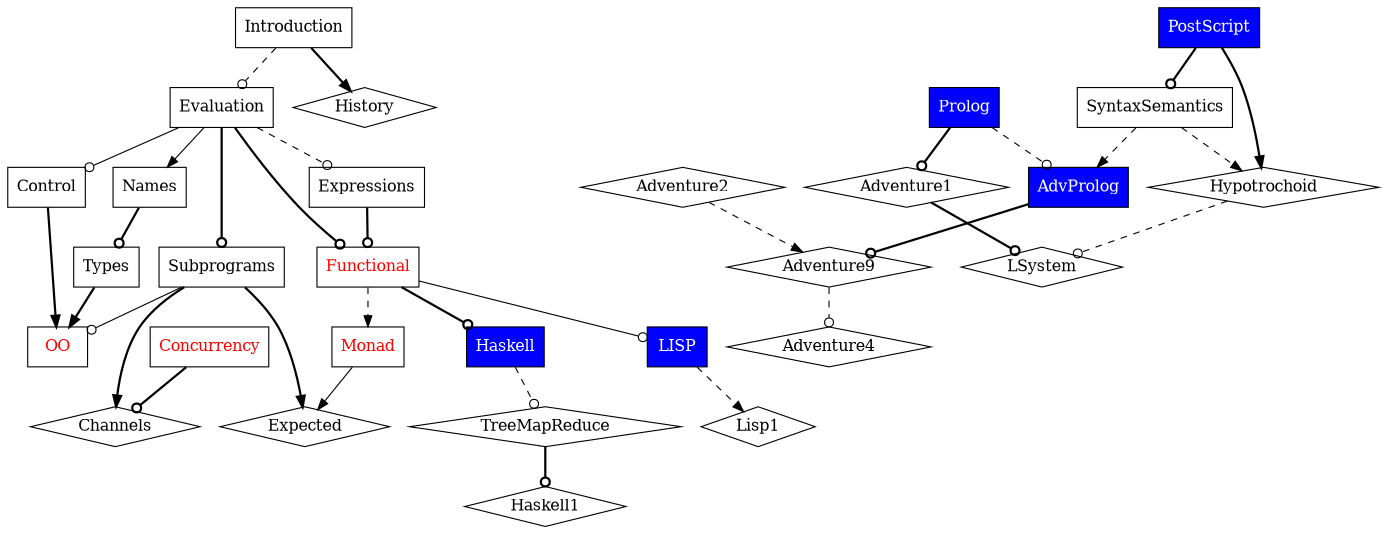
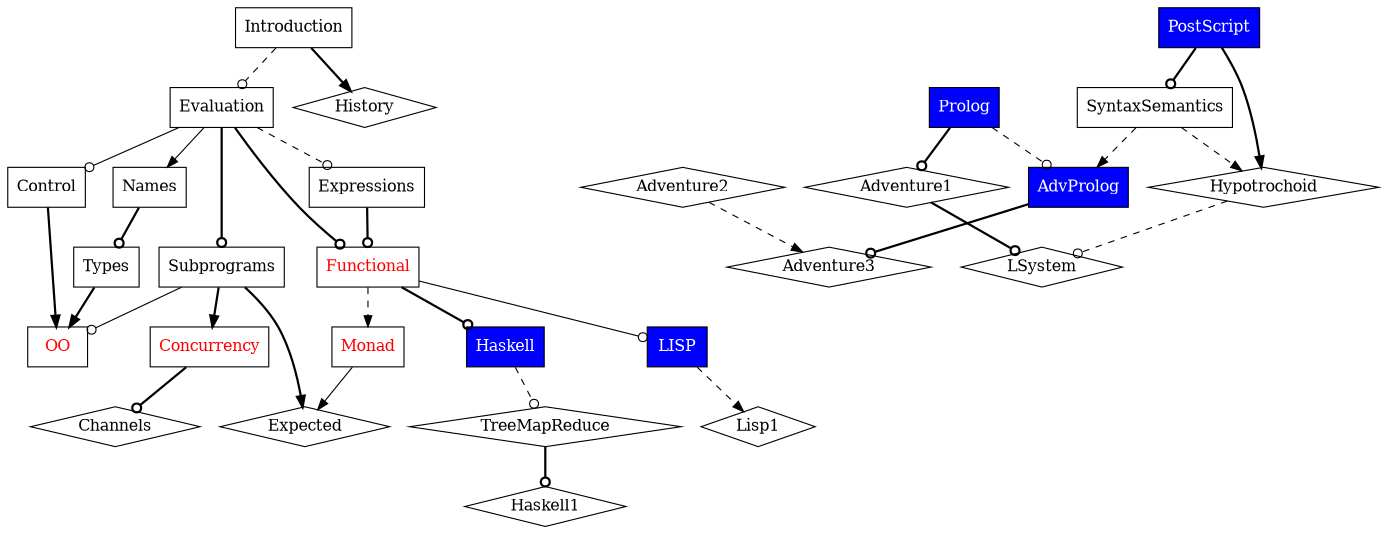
  digraph {
    node [shape=box]
    edge [arrowhead=odot style=bold]
    Introduction
    Evaluation
    History [shape=diamond]
    Names
    Expressions
    Control
    Subprograms
    Functional [fontcolor=red]
    AdvProlog [fillcolor=blue fontcolor=white style=filled]
    SyntaxSemantics
    Hypotrochoid [shape=diamond]
    Types
    OO [fontcolor=red]
    Concurrency [fontcolor=red]
    Expected [shape=diamond]
    Monad [fontcolor=red]
    Haskell [fillcolor=blue fontcolor=white style=filled]
    LISP [fillcolor=blue fontcolor=white style=filled]
-   Adventure3 [shape=diamond label=Adventure9]
+   Adventure3 [shape=diamond]
    LSystem [shape=diamond]
    Prolog [fillcolor=blue fontcolor=white style=filled]
    Adventure1 [shape=diamond]
    Channels [shape=diamond]
    TreeMapReduce [shape=diamond]
    Lisp1 [shape=diamond]
-   Adventure4 [shape=diamond]
    n27 [label=Haskell1 shape=diamond]
    PostScript [fillcolor=blue fontcolor=white style=filled]
    Adventure2 [shape=diamond]
    Introduction -> Evaluation [style=dashed]
    Introduction -> History [arrowhead=normal]
    Evaluation -> Names [arrowhead=normal style=solid]
    Evaluation -> Expressions [style=dashed]
    Evaluation -> Control [style=solid]
    Evaluation -> Subprograms
    Evaluation -> Functional
    Names -> Types
    Expressions -> Functional
    Control -> OO [arrowhead=normal]
    Subprograms -> OO [style=solid]
-   Subprograms -> Channels [arrowhead=normal]
+   Subprograms -> Concurrency [arrowhead=normal]
    Subprograms -> Expected [arrowhead=normal]
    Functional -> Monad [arrowhead=normal style=dashed]
    Functional -> Haskell
    Functional -> LISP [style=solid]
    AdvProlog -> Adventure3
    SyntaxSemantics -> AdvProlog [arrowhead=normal style=dashed]
    SyntaxSemantics -> Hypotrochoid [arrowhead=normal style=dashed]
    Hypotrochoid -> LSystem [style=dashed]
    Types -> OO [arrowhead=normal]
    Concurrency -> Channels
    Monad -> Expected [arrowhead=normal style=solid]
    Haskell -> TreeMapReduce [style=dashed]
    LISP -> Lisp1 [arrowhead=normal style=dashed]
-   Adventure3 -> Adventure4 [style=dashed]
    Prolog -> AdvProlog [style=dashed]
    Prolog -> Adventure1
    Adventure1 -> LSystem
    TreeMapReduce -> n27
    PostScript -> SyntaxSemantics
    PostScript -> Hypotrochoid [arrowhead=normal]
    Adventure2 -> Adventure3 [arrowhead=normal style=dashed]
  }
